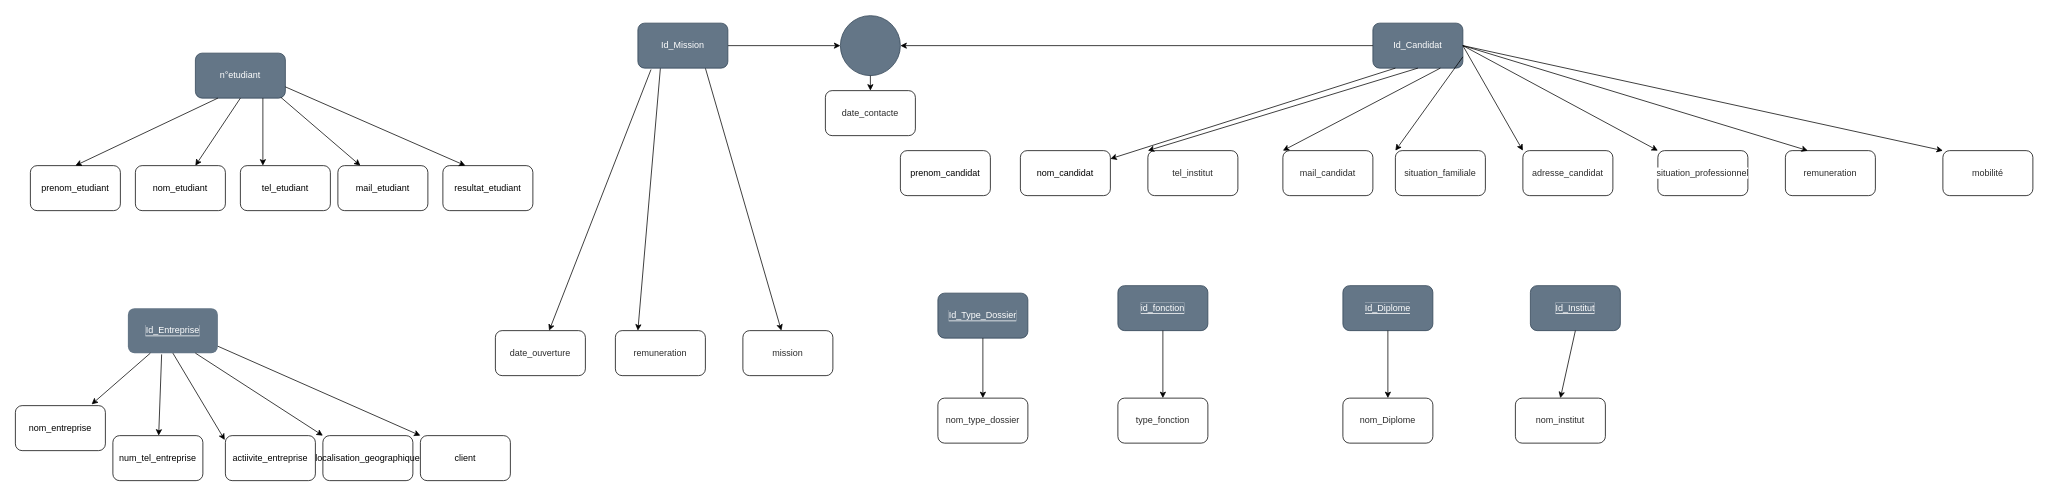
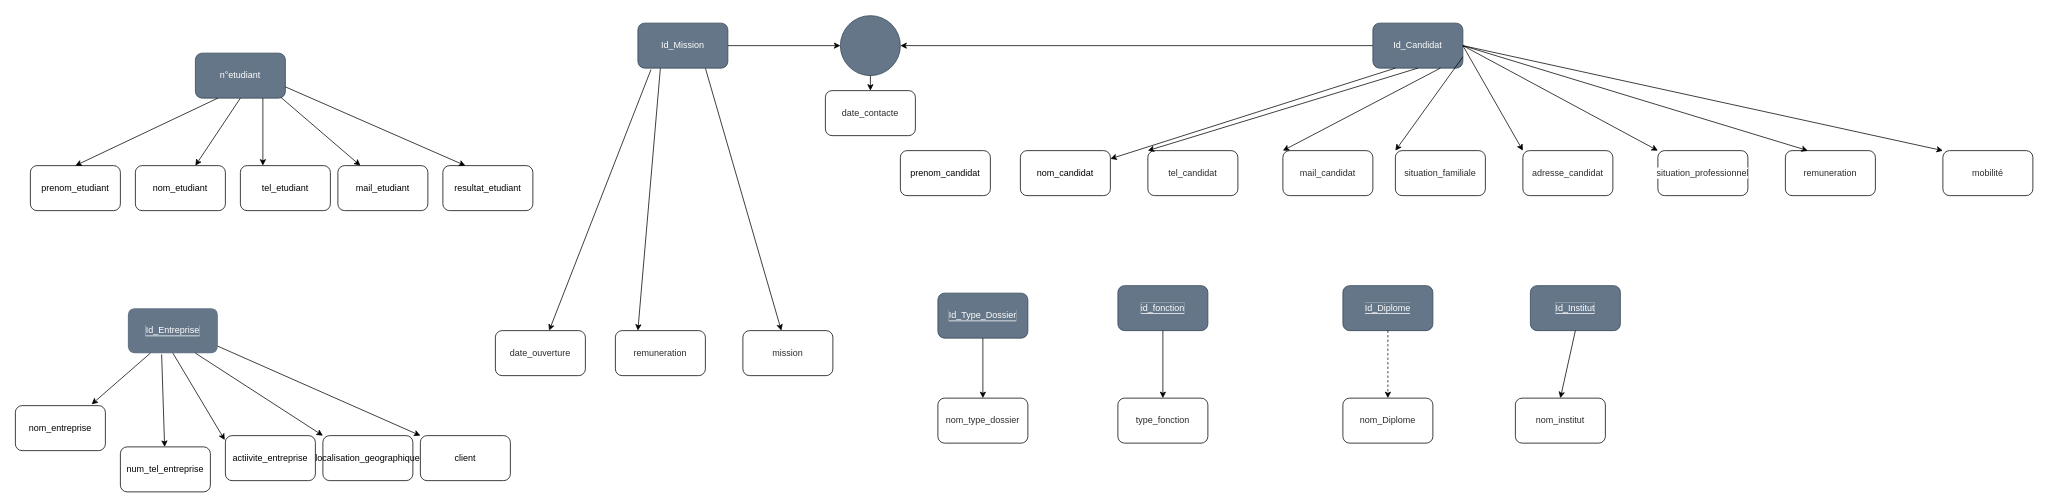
  <mxCell id="0" />
  <mxCell id="1" parent="0" />
  <mxCell id="2" value="n°etudiant" style="rounded=1;whiteSpace=wrap;html=1;fillColor=#647687;fontColor=#ffffff;strokeColor=#314354;" parent="1" vertex="1"><mxGeometry x="260" y="70" width="120" height="60" as="geometry" /></mxCell>
  <mxCell id="3" value="prenom_etudiant&lt;br&gt;" style="rounded=1;whiteSpace=wrap;html=1;" parent="1" vertex="1"><mxGeometry x="40" y="220" width="120" height="60" as="geometry" /></mxCell>
  <mxCell id="4" value="nom_etudiant" style="rounded=1;whiteSpace=wrap;html=1;" parent="1" vertex="1"><mxGeometry x="180" y="220" width="120" height="60" as="geometry" /></mxCell>
  <mxCell id="5" value="tel_etudiant" style="rounded=1;whiteSpace=wrap;html=1;" parent="1" vertex="1"><mxGeometry x="320" y="220" width="120" height="60" as="geometry" /></mxCell>
  <mxCell id="6" value="mail_etudiant&lt;span style=&quot;color: rgba(0 , 0 , 0 , 0) ; font-family: monospace ; font-size: 0px&quot;&gt;%3CmxGraphModel%3E%3Croot%3E%3CmxCell%20id%3D%220%22%2F%3E%3CmxCell%20id%3D%221%22%20parent%3D%220%22%2F%3E%3CmxCell%20id%3D%222%22%20value%3D%22tel_etudiant%22%20style%3D%22rounded%3D1%3BwhiteSpace%3Dwrap%3Bhtml%3D1%3B%22%20vertex%3D%221%22%20parent%3D%221%22%3E%3CmxGeometry%20x%3D%22490%22%20y%3D%22220%22%20width%3D%22120%22%20height%3D%2260%22%20as%3D%22geometry%22%2F%3E%3C%2FmxCell%3E%3C%2Froot%3E%3C%2FmxGraphModel%3E&lt;/span&gt;" style="rounded=1;whiteSpace=wrap;html=1;" parent="1" vertex="1"><mxGeometry x="450" y="220" width="120" height="60" as="geometry" /></mxCell>
  <mxCell id="7" value="resultat_etudiant" style="rounded=1;whiteSpace=wrap;html=1;" parent="1" vertex="1"><mxGeometry x="590" y="220" width="120" height="60" as="geometry" /></mxCell>
  <mxCell id="8" value="" style="endArrow=classic;html=1;rounded=0;exitX=0.25;exitY=1;exitDx=0;exitDy=0;entryX=0.5;entryY=0;entryDx=0;entryDy=0;" parent="1" source="2" target="3" edge="1"><mxGeometry width="50" height="50" relative="1" as="geometry"><mxPoint x="630" y="410" as="sourcePoint" /><mxPoint x="680" y="360" as="targetPoint" /></mxGeometry></mxCell>
  <mxCell id="9" value="" style="endArrow=classic;html=1;rounded=0;exitX=0.5;exitY=1;exitDx=0;exitDy=0;" parent="1" source="2" target="4" edge="1"><mxGeometry width="50" height="50" relative="1" as="geometry"><mxPoint x="300" y="140" as="sourcePoint" /><mxPoint x="160" y="230" as="targetPoint" /></mxGeometry></mxCell>
  <mxCell id="10" value="" style="endArrow=classic;html=1;rounded=0;exitX=0.75;exitY=1;exitDx=0;exitDy=0;entryX=0.25;entryY=0;entryDx=0;entryDy=0;" parent="1" source="2" target="5" edge="1"><mxGeometry width="50" height="50" relative="1" as="geometry"><mxPoint x="630" y="410" as="sourcePoint" /><mxPoint x="680" y="360" as="targetPoint" /></mxGeometry></mxCell>
  <mxCell id="11" value="" style="endArrow=classic;html=1;rounded=0;entryX=0.25;entryY=0;entryDx=0;entryDy=0;exitX=0.95;exitY=0.983;exitDx=0;exitDy=0;exitPerimeter=0;" parent="1" source="2" target="6" edge="1"><mxGeometry width="50" height="50" relative="1" as="geometry"><mxPoint x="380" y="120" as="sourcePoint" /><mxPoint x="680" y="360" as="targetPoint" /></mxGeometry></mxCell>
  <mxCell id="12" value="" style="endArrow=classic;html=1;rounded=0;exitX=1;exitY=0.75;exitDx=0;exitDy=0;entryX=0.25;entryY=0;entryDx=0;entryDy=0;" parent="1" source="2" target="7" edge="1"><mxGeometry width="50" height="50" relative="1" as="geometry"><mxPoint x="630" y="410" as="sourcePoint" /><mxPoint x="680" y="360" as="targetPoint" /></mxGeometry></mxCell>
  <mxCell id="13" value="Id_Candidat" style="rounded=1;whiteSpace=wrap;html=1;fillColor=#647687;strokeColor=#314354;fontColor=#ffffff;" vertex="1" parent="1"><mxGeometry x="1830" y="30" width="120" height="60" as="geometry" /></mxCell>
  <mxCell id="14" value="prenom_candidat" style="rounded=1;whiteSpace=wrap;html=1;" vertex="1" parent="1"><mxGeometry x="1200" y="200" width="120" height="60" as="geometry" /></mxCell>
  <mxCell id="15" value="&lt;span style=&quot;color: rgba(0 , 0 , 0 , 0) ; font-family: monospace ; font-size: 0px&quot;&gt;%3CmxGraphModel%3E%3Croot%3E%3CmxCell%20id%3D%220%22%2F%3E%3CmxCell%20id%3D%221%22%20parent%3D%220%22%2F%3E%3CmxCell%20id%3D%222%22%20value%3D%22prenom_candidat%22%20style%3D%22rounded%3D1%3BwhiteSpace%3Dwrap%3Bhtml%3D1%3B%22%20vertex%3D%221%22%20parent%3D%221%22%3E%3CmxGeometry%20x%3D%221100%22%20y%3D%22210%22%20width%3D%22120%22%20height%3D%2260%22%20as%3D%22geometry%22%2F%3E%3C%2FmxCell%3E%3C%2Froot%3E%3C%2FmxGraphModel%3E&lt;/span&gt;nom_candidat" style="rounded=1;whiteSpace=wrap;html=1;" vertex="1" parent="1"><mxGeometry x="1360" y="200" width="120" height="60" as="geometry" /></mxCell>
- <mxCell id="16" value="tel_institut" style="rounded=1;whiteSpace=wrap;html=1;labelBackgroundColor=#FFFFFF;fontColor=#2B2B2B;strokeColor=#000000;fillColor=#FFFFFF;" vertex="1" parent="1"><mxGeometry x="1530" y="200" width="120" height="60" as="geometry" /></mxCell>
+ <mxCell id="16" value="tel_candidat" style="rounded=1;whiteSpace=wrap;html=1;labelBackgroundColor=#FFFFFF;fontColor=#2B2B2B;strokeColor=#000000;fillColor=#FFFFFF;" vertex="1" parent="1"><mxGeometry x="1530" y="200" width="120" height="60" as="geometry" /></mxCell>
  <mxCell id="17" value="mail_candidat" style="rounded=1;whiteSpace=wrap;html=1;labelBackgroundColor=#FFFFFF;fontColor=#2B2B2B;strokeColor=#000000;fillColor=#FFFFFF;" vertex="1" parent="1"><mxGeometry x="1710" y="200" width="120" height="60" as="geometry" /></mxCell>
  <mxCell id="18" value="situation_familiale" style="rounded=1;whiteSpace=wrap;html=1;labelBackgroundColor=#FFFFFF;fontColor=#2B2B2B;strokeColor=#000000;fillColor=#FFFFFF;" vertex="1" parent="1"><mxGeometry x="1860" y="200" width="120" height="60" as="geometry" /></mxCell>
  <mxCell id="19" value="adresse_candidat" style="rounded=1;whiteSpace=wrap;html=1;labelBackgroundColor=#FFFFFF;fontColor=#2B2B2B;strokeColor=#000000;fillColor=#FFFFFF;" vertex="1" parent="1"><mxGeometry x="2030" y="200" width="120" height="60" as="geometry" /></mxCell>
  <mxCell id="20" value="situation_professionnel&lt;br&gt;" style="rounded=1;whiteSpace=wrap;html=1;labelBackgroundColor=#FFFFFF;fontColor=#2B2B2B;strokeColor=#000000;fillColor=#FFFFFF;" vertex="1" parent="1"><mxGeometry x="2210" y="200" width="120" height="60" as="geometry" /></mxCell>
  <mxCell id="21" value="remuneration" style="rounded=1;whiteSpace=wrap;html=1;labelBackgroundColor=#FFFFFF;fontColor=#2B2B2B;strokeColor=#000000;fillColor=#FFFFFF;" vertex="1" parent="1"><mxGeometry x="2380" y="200" width="120" height="60" as="geometry" /></mxCell>
  <mxCell id="22" value="mobilité" style="rounded=1;whiteSpace=wrap;html=1;labelBackgroundColor=#FFFFFF;fontColor=#2B2B2B;strokeColor=#000000;fillColor=#FFFFFF;" vertex="1" parent="1"><mxGeometry x="2590" y="200" width="120" height="60" as="geometry" /></mxCell>
  <mxCell id="23" value="" style="endArrow=classic;html=1;rounded=0;fontColor=#2B2B2B;exitX=0.25;exitY=1;exitDx=0;exitDy=0;" edge="1" parent="1" source="13" target="15"><mxGeometry width="50" height="50" relative="1" as="geometry"><mxPoint x="1160" y="140" as="sourcePoint" /><mxPoint x="1100" y="220" as="targetPoint" /></mxGeometry></mxCell>
  <mxCell id="24" value="" style="endArrow=classic;html=1;rounded=0;fontColor=#2B2B2B;exitX=0.5;exitY=1;exitDx=0;exitDy=0;entryX=0;entryY=0;entryDx=0;entryDy=0;" edge="1" parent="1" source="13" target="16"><mxGeometry width="50" height="50" relative="1" as="geometry"><mxPoint x="1170" y="150" as="sourcePoint" /><mxPoint x="1110" y="230" as="targetPoint" /></mxGeometry></mxCell>
  <mxCell id="25" value="" style="endArrow=classic;html=1;rounded=0;fontColor=#2B2B2B;exitX=0.75;exitY=1;exitDx=0;exitDy=0;entryX=0;entryY=0;entryDx=0;entryDy=0;" edge="1" parent="1" source="13" target="17"><mxGeometry width="50" height="50" relative="1" as="geometry"><mxPoint x="1180" y="160" as="sourcePoint" /><mxPoint x="1120" y="240" as="targetPoint" /></mxGeometry></mxCell>
  <mxCell id="26" value="" style="endArrow=classic;html=1;rounded=0;fontColor=#2B2B2B;exitX=1;exitY=0.75;exitDx=0;exitDy=0;entryX=0;entryY=0;entryDx=0;entryDy=0;" edge="1" parent="1" source="13" target="18"><mxGeometry width="50" height="50" relative="1" as="geometry"><mxPoint x="1190" y="170" as="sourcePoint" /><mxPoint x="1130" y="250" as="targetPoint" /></mxGeometry></mxCell>
  <mxCell id="27" value="" style="endArrow=classic;html=1;rounded=0;fontColor=#2B2B2B;exitX=1;exitY=0.5;exitDx=0;exitDy=0;entryX=0;entryY=0;entryDx=0;entryDy=0;" edge="1" parent="1" source="13" target="19"><mxGeometry width="50" height="50" relative="1" as="geometry"><mxPoint x="1200" y="180" as="sourcePoint" /><mxPoint x="1140" y="260" as="targetPoint" /></mxGeometry></mxCell>
  <mxCell id="28" value="" style="endArrow=classic;html=1;rounded=0;fontColor=#2B2B2B;entryX=0;entryY=0;entryDx=0;entryDy=0;exitX=1;exitY=0.5;exitDx=0;exitDy=0;" edge="1" parent="1" source="13" target="20"><mxGeometry width="50" height="50" relative="1" as="geometry"><mxPoint x="1210" y="190" as="sourcePoint" /><mxPoint x="1150" y="270" as="targetPoint" /></mxGeometry></mxCell>
  <mxCell id="29" value="" style="endArrow=classic;html=1;rounded=0;fontColor=#2B2B2B;exitX=1;exitY=0.5;exitDx=0;exitDy=0;entryX=0.25;entryY=0;entryDx=0;entryDy=0;" edge="1" parent="1" source="13" target="21"><mxGeometry width="50" height="50" relative="1" as="geometry"><mxPoint x="1220" y="200" as="sourcePoint" /><mxPoint x="1160" y="280" as="targetPoint" /></mxGeometry></mxCell>
  <mxCell id="30" value="" style="endArrow=classic;html=1;rounded=0;fontColor=#2B2B2B;exitX=1;exitY=0.5;exitDx=0;exitDy=0;entryX=0;entryY=0;entryDx=0;entryDy=0;" edge="1" parent="1" source="13" target="22"><mxGeometry width="50" height="50" relative="1" as="geometry"><mxPoint x="1230" y="210" as="sourcePoint" /><mxPoint x="1170" y="290" as="targetPoint" /></mxGeometry></mxCell>
  <mxCell id="31" value="&lt;span style=&quot;background-color: rgb(100 , 118 , 135)&quot;&gt;Id_Diplome&lt;/span&gt;" style="rounded=1;whiteSpace=wrap;html=1;labelBackgroundColor=#FFFFFF;fontColor=#ffffff;strokeColor=#314354;fillColor=#647687;" vertex="1" parent="1"><mxGeometry x="1790" y="380" width="120" height="60" as="geometry" /></mxCell>
  <mxCell id="32" value="nom_Diplome" style="rounded=1;whiteSpace=wrap;html=1;labelBackgroundColor=#FFFFFF;fontColor=#2B2B2B;strokeColor=#000000;fillColor=#FFFFFF;" vertex="1" parent="1"><mxGeometry x="1790" y="530" width="120" height="60" as="geometry" /></mxCell>
- <mxCell id="33" value="" style="endArrow=classic;html=1;rounded=0;fontColor=#2B2B2B;exitX=0.5;exitY=1;exitDx=0;exitDy=0;entryX=0.5;entryY=0;entryDx=0;entryDy=0;" edge="1" parent="1" source="31" target="32"><mxGeometry width="50" height="50" relative="1" as="geometry"><mxPoint x="2030" y="370" as="sourcePoint" /><mxPoint x="2080" y="320" as="targetPoint" /></mxGeometry></mxCell>
+ <mxCell id="33" value="" style="endArrow=classic;html=1;rounded=0;fontColor=#2B2B2B;exitX=0.5;exitY=1;exitDx=0;exitDy=0;entryX=0.5;entryY=0;entryDx=0;entryDy=0;dashed=1;" edge="1" parent="1" source="31" target="32"><mxGeometry width="50" height="50" relative="1" as="geometry"><mxPoint x="2030" y="370" as="sourcePoint" /><mxPoint x="2080" y="320" as="targetPoint" /></mxGeometry></mxCell>
  <mxCell id="34" value="&lt;span style=&quot;background-color: rgb(100 , 118 , 135)&quot;&gt;Id_Institut&lt;/span&gt;" style="rounded=1;whiteSpace=wrap;html=1;labelBackgroundColor=#FFFFFF;fontColor=#ffffff;strokeColor=#314354;fillColor=#647687;" vertex="1" parent="1"><mxGeometry x="2040" y="380" width="120" height="60" as="geometry" /></mxCell>
  <mxCell id="35" value="nom_institut" style="rounded=1;whiteSpace=wrap;html=1;labelBackgroundColor=#FFFFFF;fontColor=#2B2B2B;strokeColor=#000000;fillColor=#FFFFFF;" vertex="1" parent="1"><mxGeometry x="2020" y="530" width="120" height="60" as="geometry" /></mxCell>
  <mxCell id="36" value="" style="endArrow=classic;html=1;rounded=0;fontColor=#2B2B2B;exitX=0.5;exitY=1;exitDx=0;exitDy=0;entryX=0.5;entryY=0;entryDx=0;entryDy=0;" edge="1" parent="1" source="34" target="35"><mxGeometry width="50" height="50" relative="1" as="geometry"><mxPoint x="2030" y="370" as="sourcePoint" /><mxPoint x="2080" y="320" as="targetPoint" /></mxGeometry></mxCell>
  <mxCell id="37" value="&lt;font style=&quot;background-color: rgb(100 , 118 , 135)&quot;&gt;Id_Entreprise&lt;/font&gt;" style="rounded=1;whiteSpace=wrap;html=1;labelBackgroundColor=#FFFFFF;fontColor=#ffffff;strokeColor=none;fillColor=#647687;" vertex="1" parent="1"><mxGeometry x="170" y="410" width="120" height="60" as="geometry" /></mxCell>
  <mxCell id="38" value="nom_entreprise" style="rounded=1;whiteSpace=wrap;html=1;" vertex="1" parent="1"><mxGeometry x="20" y="540" width="120" height="60" as="geometry" /></mxCell>
- <mxCell id="39" value="num_tel_entreprise" style="rounded=1;whiteSpace=wrap;html=1;" vertex="1" parent="1"><mxGeometry x="150" y="580" width="120" height="60" as="geometry" /></mxCell>
+ <mxCell id="39" value="num_tel_entreprise" style="rounded=1;whiteSpace=wrap;html=1;" vertex="1" parent="1"><mxGeometry x="160" y="595" width="120" height="60" as="geometry" /></mxCell>
  <mxCell id="40" value="actiivite_entreprise" style="rounded=1;whiteSpace=wrap;html=1;" vertex="1" parent="1"><mxGeometry x="300" y="580" width="120" height="60" as="geometry" /></mxCell>
  <mxCell id="41" value="localisation_geographique" style="rounded=1;whiteSpace=wrap;html=1;" vertex="1" parent="1"><mxGeometry x="430" y="580" width="120" height="60" as="geometry" /></mxCell>
  <mxCell id="42" value="client" style="rounded=1;whiteSpace=wrap;html=1;" vertex="1" parent="1"><mxGeometry x="560" y="580" width="120" height="60" as="geometry" /></mxCell>
  <mxCell id="43" value="" style="endArrow=classic;html=1;rounded=0;fontColor=#2B2B2B;exitX=0.25;exitY=1;exitDx=0;exitDy=0;entryX=0.847;entryY=-0.028;entryDx=0;entryDy=0;entryPerimeter=0;" edge="1" parent="1" source="37" target="38"><mxGeometry width="50" height="50" relative="1" as="geometry"><mxPoint x="860" y="290" as="sourcePoint" /><mxPoint x="910" y="240" as="targetPoint" /></mxGeometry></mxCell>
  <mxCell id="44" value="" style="endArrow=classic;html=1;rounded=0;fontColor=#2B2B2B;exitX=0.375;exitY=1.028;exitDx=0;exitDy=0;exitPerimeter=0;" edge="1" parent="1" source="37" target="39"><mxGeometry width="50" height="50" relative="1" as="geometry"><mxPoint x="840" y="450" as="sourcePoint" /><mxPoint x="890" y="400" as="targetPoint" /></mxGeometry></mxCell>
  <mxCell id="45" value="" style="endArrow=classic;html=1;rounded=0;fontColor=#2B2B2B;exitX=0.5;exitY=1;exitDx=0;exitDy=0;entryX=-0.007;entryY=0.097;entryDx=0;entryDy=0;entryPerimeter=0;" edge="1" parent="1" source="37" target="40"><mxGeometry width="50" height="50" relative="1" as="geometry"><mxPoint x="850" y="520" as="sourcePoint" /><mxPoint x="751.64" y="648.32" as="targetPoint" /></mxGeometry></mxCell>
  <mxCell id="46" value="" style="endArrow=classic;html=1;rounded=0;fontColor=#2B2B2B;exitX=0.75;exitY=1;exitDx=0;exitDy=0;entryX=0;entryY=0;entryDx=0;entryDy=0;" edge="1" parent="1" source="37" target="41"><mxGeometry width="50" height="50" relative="1" as="geometry"><mxPoint x="860" y="530" as="sourcePoint" /><mxPoint x="761.64" y="658.32" as="targetPoint" /></mxGeometry></mxCell>
  <mxCell id="47" value="" style="endArrow=classic;html=1;rounded=0;fontColor=#2B2B2B;exitX=1;exitY=0.847;exitDx=0;exitDy=0;entryX=0;entryY=0;entryDx=0;entryDy=0;exitPerimeter=0;" edge="1" parent="1" source="37" target="42"><mxGeometry width="50" height="50" relative="1" as="geometry"><mxPoint x="870" y="540" as="sourcePoint" /><mxPoint x="771.64" y="668.32" as="targetPoint" /></mxGeometry></mxCell>
  <mxCell id="48" value="&lt;span style=&quot;background-color: rgb(100 , 118 , 135)&quot;&gt;Id_Type_Dossier&lt;/span&gt;" style="rounded=1;whiteSpace=wrap;html=1;labelBackgroundColor=#FFFFFF;fontColor=#ffffff;strokeColor=#314354;fillColor=#647687;" vertex="1" parent="1"><mxGeometry x="1250" y="390" width="120" height="60" as="geometry" /></mxCell>
  <mxCell id="49" value="nom_type_dossier" style="rounded=1;whiteSpace=wrap;html=1;labelBackgroundColor=#FFFFFF;fontColor=#2B2B2B;strokeColor=#000000;fillColor=#FFFFFF;" vertex="1" parent="1"><mxGeometry x="1250" y="530" width="120" height="60" as="geometry" /></mxCell>
  <mxCell id="50" value="&lt;span style=&quot;background-color: rgb(100 , 118 , 135)&quot;&gt;id_fonction&lt;/span&gt;" style="rounded=1;whiteSpace=wrap;html=1;labelBackgroundColor=#FFFFFF;fontColor=#ffffff;strokeColor=#314354;fillColor=#647687;" vertex="1" parent="1"><mxGeometry x="1490" y="380" width="120" height="60" as="geometry" /></mxCell>
  <mxCell id="51" value="type_fonction" style="rounded=1;whiteSpace=wrap;html=1;labelBackgroundColor=#FFFFFF;fontColor=#2B2B2B;strokeColor=#000000;fillColor=#FFFFFF;" vertex="1" parent="1"><mxGeometry x="1490" y="530" width="120" height="60" as="geometry" /></mxCell>
  <mxCell id="52" value="" style="endArrow=classic;html=1;rounded=0;fontColor=#2B2B2B;exitX=0.5;exitY=1;exitDx=0;exitDy=0;entryX=0.5;entryY=0;entryDx=0;entryDy=0;" edge="1" parent="1" source="48" target="49"><mxGeometry width="50" height="50" relative="1" as="geometry"><mxPoint x="1820" y="410" as="sourcePoint" /><mxPoint x="1870" y="360" as="targetPoint" /></mxGeometry></mxCell>
  <mxCell id="53" value="" style="endArrow=classic;html=1;rounded=0;fontColor=#2B2B2B;exitX=0.5;exitY=1;exitDx=0;exitDy=0;entryX=0.5;entryY=0;entryDx=0;entryDy=0;" edge="1" parent="1" source="50" target="51"><mxGeometry width="50" height="50" relative="1" as="geometry"><mxPoint x="1820" y="410" as="sourcePoint" /><mxPoint x="1870" y="360" as="targetPoint" /></mxGeometry></mxCell>
  <mxCell id="54" value="date_ouverture" style="rounded=1;whiteSpace=wrap;html=1;labelBackgroundColor=#FFFFFF;fontColor=#2B2B2B;strokeColor=#000000;fillColor=#FFFFFF;" vertex="1" parent="1"><mxGeometry x="660" y="440" width="120" height="60" as="geometry" /></mxCell>
  <mxCell id="55" value="remuneration" style="rounded=1;whiteSpace=wrap;html=1;labelBackgroundColor=#FFFFFF;fontColor=#2B2B2B;strokeColor=#000000;fillColor=#FFFFFF;" vertex="1" parent="1"><mxGeometry x="820" y="440" width="120" height="60" as="geometry" /></mxCell>
  <mxCell id="56" value="mission" style="rounded=1;whiteSpace=wrap;html=1;labelBackgroundColor=#FFFFFF;fontColor=#2B2B2B;strokeColor=#000000;fillColor=#FFFFFF;" vertex="1" parent="1"><mxGeometry x="990" y="440" width="120" height="60" as="geometry" /></mxCell>
  <mxCell id="57" value="" style="endArrow=classic;html=1;rounded=0;fontColor=#2B2B2B;exitX=0.146;exitY=1.031;exitDx=0;exitDy=0;exitPerimeter=0;" edge="1" parent="1" source="65" target="54"><mxGeometry width="50" height="50" relative="1" as="geometry"><mxPoint x="710" y="470" as="sourcePoint" /><mxPoint x="760" y="420" as="targetPoint" /></mxGeometry></mxCell>
  <mxCell id="58" value="" style="endArrow=classic;html=1;rounded=0;fontColor=#2B2B2B;exitX=0.25;exitY=1;exitDx=0;exitDy=0;entryX=0.25;entryY=0;entryDx=0;entryDy=0;" edge="1" parent="1" source="65" target="55"><mxGeometry width="50" height="50" relative="1" as="geometry"><mxPoint x="820.32" y="352.94" as="sourcePoint" /><mxPoint x="751.325" y="450" as="targetPoint" /></mxGeometry></mxCell>
  <mxCell id="59" value="" style="endArrow=classic;html=1;rounded=0;fontColor=#2B2B2B;exitX=0.75;exitY=1;exitDx=0;exitDy=0;" edge="1" parent="1" source="65" target="56"><mxGeometry width="50" height="50" relative="1" as="geometry"><mxPoint x="830.32" y="362.94" as="sourcePoint" /><mxPoint x="761.325" y="460" as="targetPoint" /></mxGeometry></mxCell>
  <mxCell id="60" value="" style="ellipse;whiteSpace=wrap;html=1;aspect=fixed;labelBackgroundColor=#FFFFFF;fontColor=#ffffff;strokeColor=#314354;fillColor=#647687;" vertex="1" parent="1"><mxGeometry x="1120" y="20" width="80" height="80" as="geometry" /></mxCell>
  <mxCell id="61" value="" style="endArrow=classic;html=1;rounded=0;fontColor=#2B2B2B;exitX=1;exitY=0.5;exitDx=0;exitDy=0;" edge="1" parent="1" source="65" target="60"><mxGeometry width="50" height="50" relative="1" as="geometry"><mxPoint x="870" y="550" as="sourcePoint" /><mxPoint x="920" y="500" as="targetPoint" /></mxGeometry></mxCell>
  <mxCell id="62" value="" style="endArrow=classic;html=1;rounded=0;fontColor=#2B2B2B;exitX=0;exitY=0.5;exitDx=0;exitDy=0;entryX=1;entryY=0.5;entryDx=0;entryDy=0;" edge="1" parent="1" source="13" target="60"><mxGeometry width="50" height="50" relative="1" as="geometry"><mxPoint x="970" y="85" as="sourcePoint" /><mxPoint x="1180" y="100" as="targetPoint" /></mxGeometry></mxCell>
  <mxCell id="63" value="date_contacte" style="rounded=1;whiteSpace=wrap;html=1;labelBackgroundColor=#FFFFFF;fontColor=#2B2B2B;strokeColor=#000000;fillColor=#FFFFFF;" vertex="1" parent="1"><mxGeometry x="1100" y="120" width="120" height="60" as="geometry" /></mxCell>
  <mxCell id="64" value="" style="endArrow=classic;html=1;rounded=0;fontColor=#2B2B2B;exitX=0.5;exitY=1;exitDx=0;exitDy=0;entryX=0.5;entryY=0;entryDx=0;entryDy=0;" edge="1" parent="1" source="60" target="63"><mxGeometry width="50" height="50" relative="1" as="geometry"><mxPoint x="1160" y="230" as="sourcePoint" /><mxPoint x="1210" y="180" as="targetPoint" /></mxGeometry></mxCell>
  <mxCell id="65" value="Id_Mission" style="rounded=1;whiteSpace=wrap;html=1;fillColor=#647687;fontColor=#ffffff;strokeColor=#314354;" vertex="1" parent="1"><mxGeometry x="850" y="30" width="120" height="60" as="geometry" /></mxCell>
